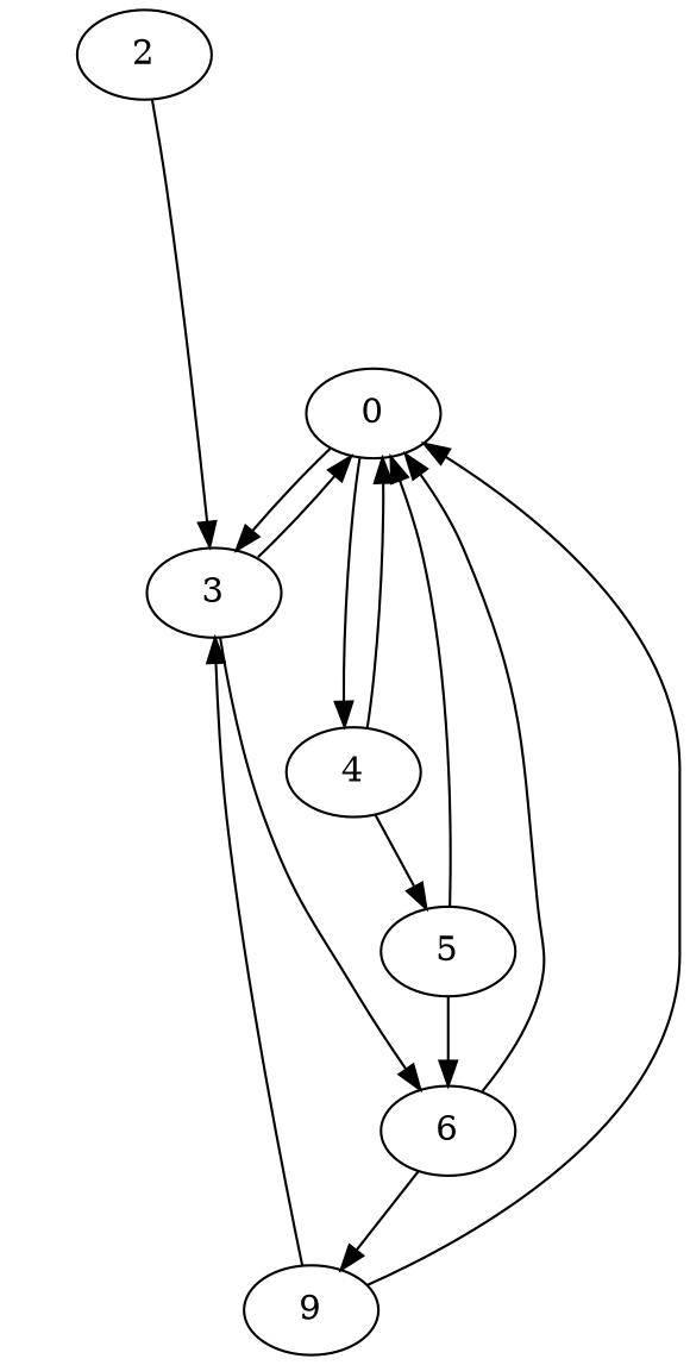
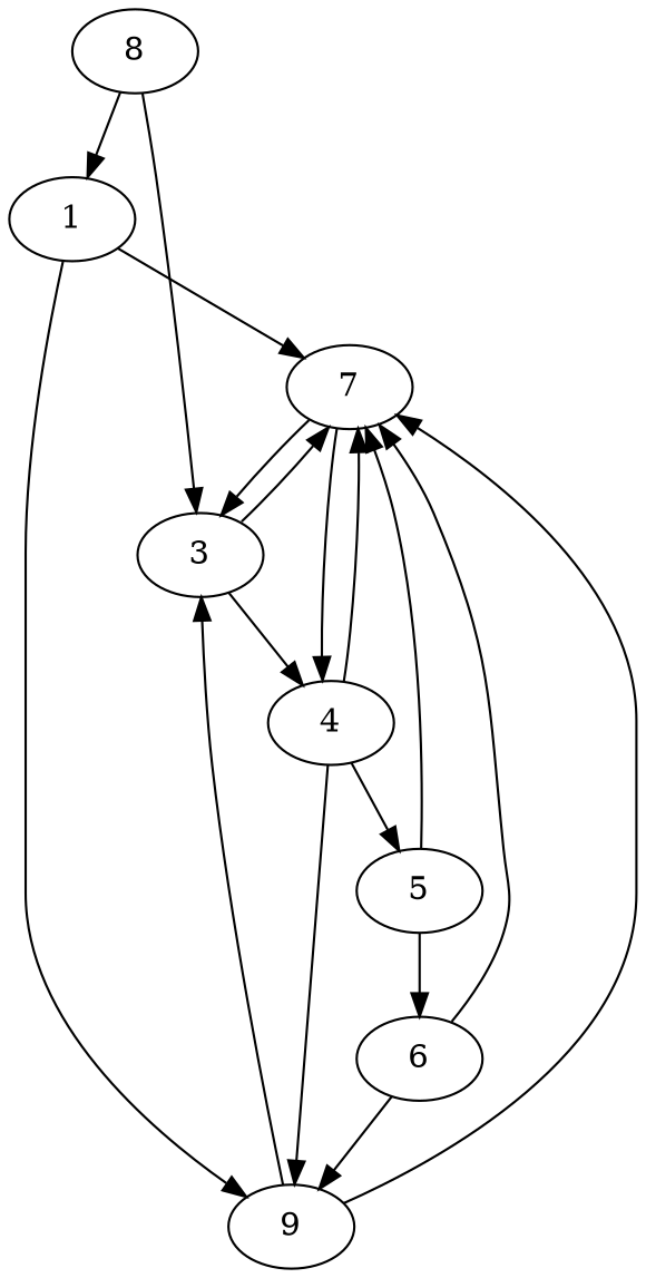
  strict digraph {
    node [component_delay=3]
    edge [wire_delay=1]
-   0
+   0 [label=7]
    3
    4
    6
    9
    5
-   2
+   2 [label=8]
+   1
    0 -> 3 [wire_delay=2]
    0 -> 4 [wire_delay=2]
    3 -> 0 [wire_delay=0]
-   3 -> 6 [wire_delay=0]
+   3 -> 4 [wire_delay=0]
    4 -> 0 [wire_delay=0]
+   4 -> 9 [wire_delay=0]
    4 -> 5
    6 -> 0
    6 -> 9
    9 -> 0
    9 -> 3 [wire_delay=2]
    5 -> 0 [wire_delay=0]
    5 -> 6 [wire_delay=0]
    2 -> 3 [wire_delay=2]
+   2 -> 1
+   1 -> 0
+   1 -> 9
  }
